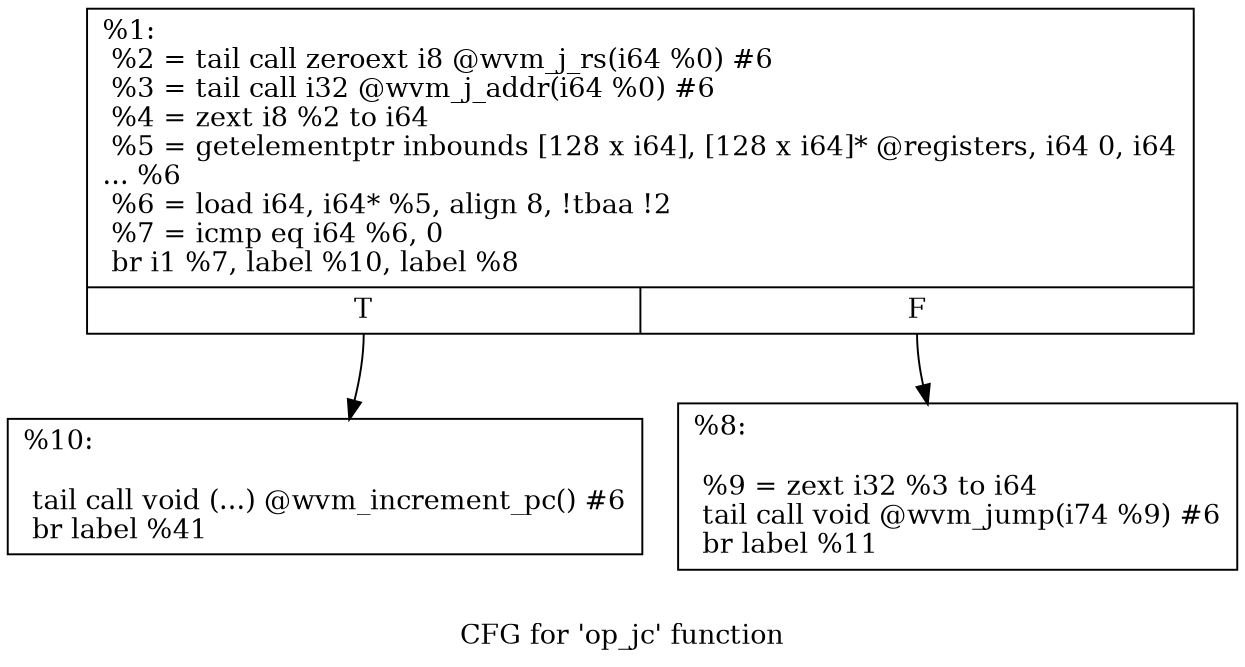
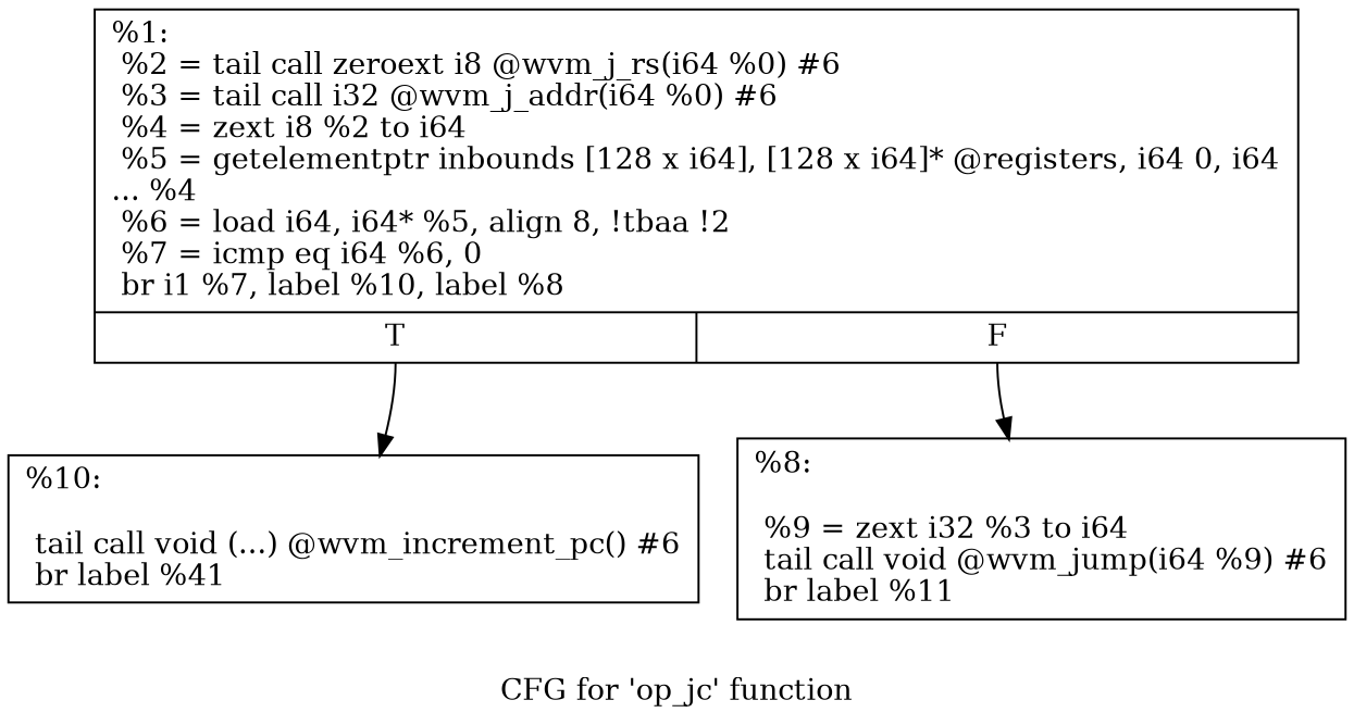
  digraph {
    label="CFG for 'op_jc' function"
    node [shape=record]
-   n1 [label="{%1:\l  %2 = tail call zeroext i8 @wvm_j_rs(i64 %0) #6\l  %3 = tail call i32 @wvm_j_addr(i64 %0) #6\l  %4 = zext i8 %2 to i64\l  %5 = getelementptr inbounds [128 x i64], [128 x i64]* @registers, i64 0, i64\l... %6\l  %6 = load i64, i64* %5, align 8, !tbaa !2\l  %7 = icmp eq i64 %6, 0\l  br i1 %7, label %10, label %8\l|{<s0>T|<s1>F}}"]
+   n1 [label="{%1:\l  %2 = tail call zeroext i8 @wvm_j_rs(i64 %0) #6\l  %3 = tail call i32 @wvm_j_addr(i64 %0) #6\l  %4 = zext i8 %2 to i64\l  %5 = getelementptr inbounds [128 x i64], [128 x i64]* @registers, i64 0, i64\l... %4\l  %6 = load i64, i64* %5, align 8, !tbaa !2\l  %7 = icmp eq i64 %6, 0\l  br i1 %7, label %10, label %8\l|{<s0>T|<s1>F}}"]
    n2 [label="{%10:\l\l  tail call void (...) @wvm_increment_pc() #6\l  br label %41\l}"]
-   n3 [label="{%8:\l\l  %9 = zext i32 %3 to i64\l  tail call void @wvm_jump(i74 %9) #6\l  br label %11\l}"]
+   n3 [label="{%8:\l\l  %9 = zext i32 %3 to i64\l  tail call void @wvm_jump(i64 %9) #6\l  br label %11\l}"]
    n1 -> n2 [tailport=s0]
    n1 -> n3 [tailport=s1]
  }
